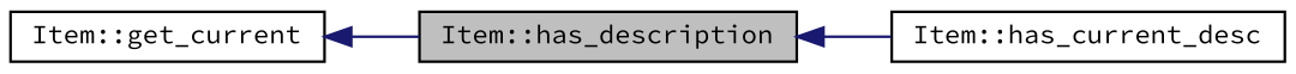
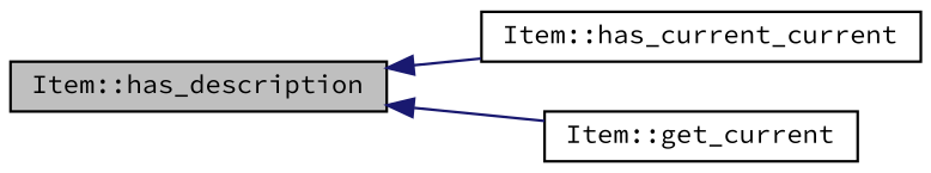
  digraph {
    fontname="Source Code Pro"
    rankdir=LR
    node [color=black fillcolor=white fontname="Source Code Pro" fontsize=10 shape=record style=filled]
    edge [color=midnightblue dir=back fontname="Source Code Pro" fontsize=10 labelfontname=Helvetica labelfontsize=10 style=solid]
    n1 [fillcolor=grey75 fontcolor=black height=0.2 label="Item::has_description" width=0.4]
-   n2 [height=0.2 label="Item::has_current_desc" width=0.4]
+   n2 [height=0.2 label="Item::has_current_current" width=0.4]
    n3 [height=0.2 label="Item::get_current" width=0.4]
    n1 -> n2
-   n3 -> n1
+   n1 -> n3
  }
